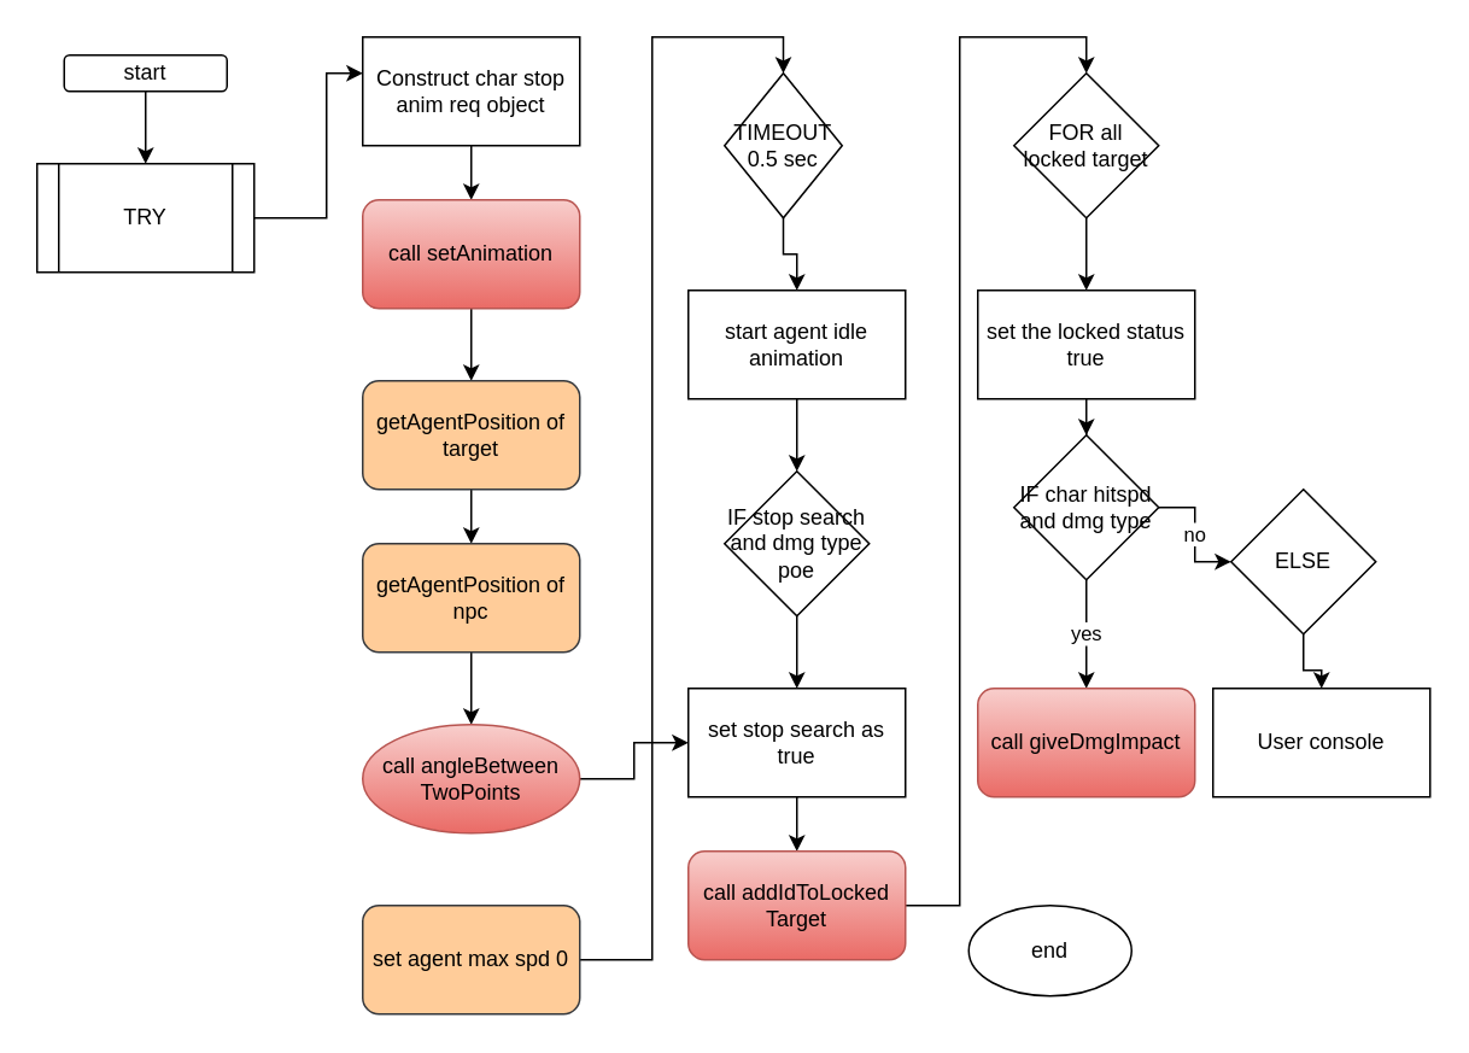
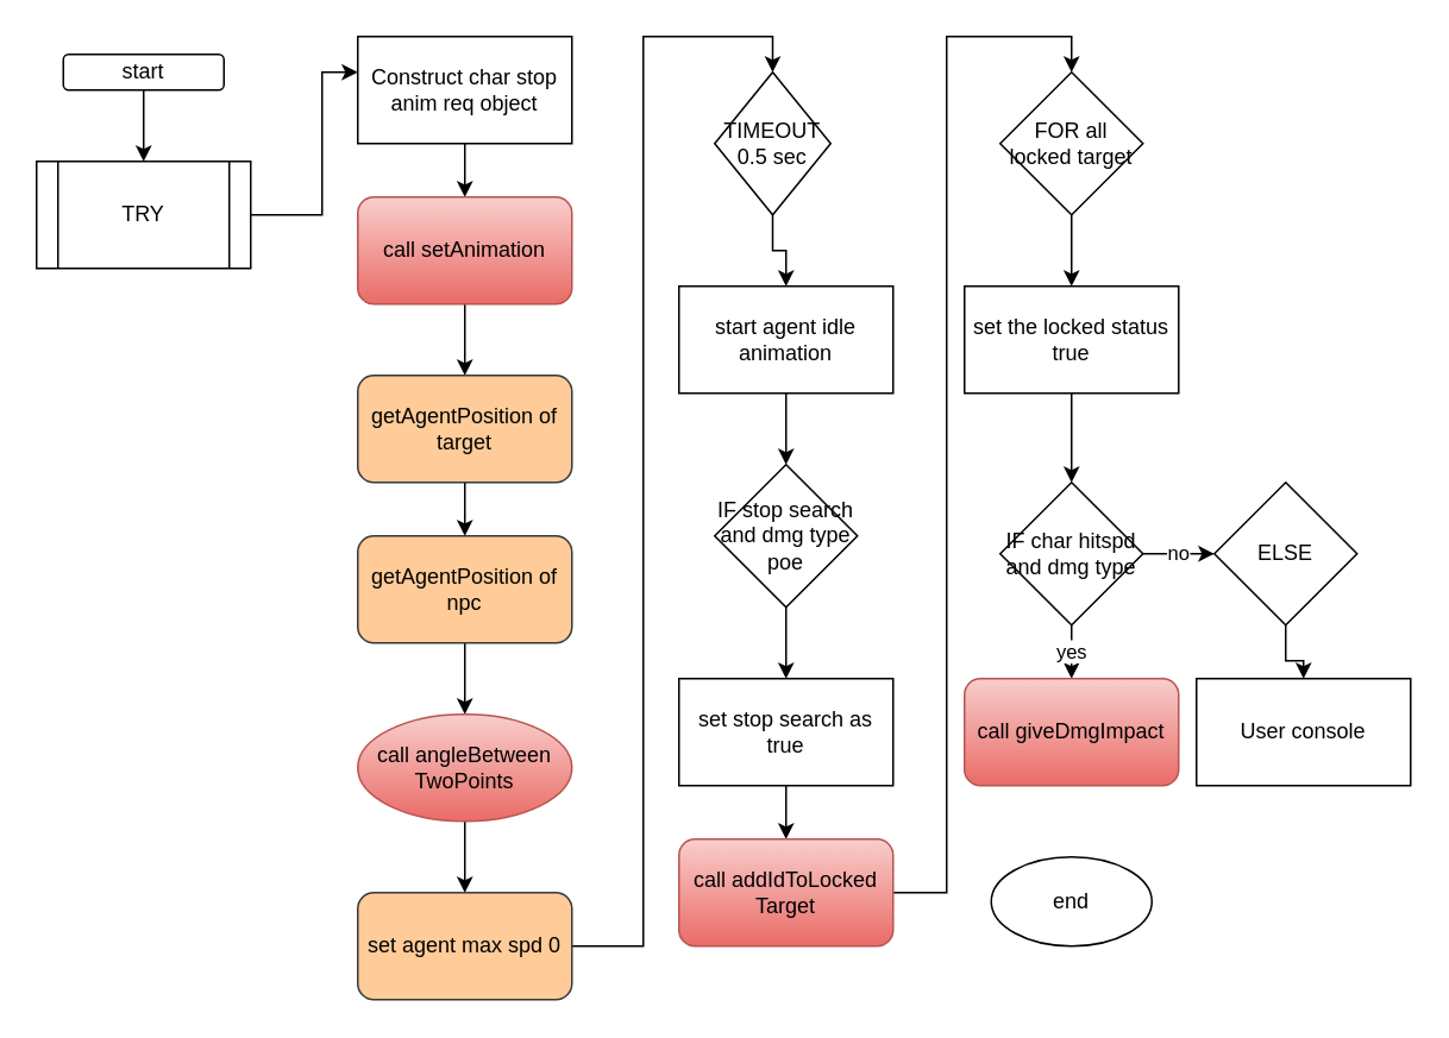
  <mxCell id="0" />
  <mxCell id="1" parent="0" />
  <mxCell id="2" value="" style="edgeStyle=orthogonalEdgeStyle;rounded=0;orthogonalLoop=1;jettySize=auto;html=1;" edge="1" parent="1" source="3" target="5"><mxGeometry relative="1" as="geometry" /></mxCell>
  <mxCell id="3" value="start" style="rounded=1;whiteSpace=wrap;html=1;" vertex="1" parent="1"><mxGeometry x="35" y="30" width="90" height="20" as="geometry" /></mxCell>
  <mxCell id="4" value="" style="edgeStyle=orthogonalEdgeStyle;rounded=0;orthogonalLoop=1;jettySize=auto;html=1;" edge="1" parent="1" source="5" target="7"><mxGeometry relative="1" as="geometry"><Array as="points"><mxPoint x="180" y="120" /><mxPoint x="180" y="40" /></Array></mxGeometry></mxCell>
  <mxCell id="5" value="TRY" style="shape=process;whiteSpace=wrap;html=1;backgroundOutline=1;" vertex="1" parent="1"><mxGeometry x="20" y="90" width="120" height="60" as="geometry" /></mxCell>
  <mxCell id="6" value="" style="edgeStyle=orthogonalEdgeStyle;rounded=0;orthogonalLoop=1;jettySize=auto;html=1;" edge="1" parent="1" source="7" target="9"><mxGeometry relative="1" as="geometry" /></mxCell>
  <mxCell id="7" value="Construct char stop anim req object" style="whiteSpace=wrap;html=1;" vertex="1" parent="1"><mxGeometry x="200" y="20" width="120" height="60" as="geometry" /></mxCell>
  <mxCell id="8" value="" style="edgeStyle=orthogonalEdgeStyle;rounded=0;orthogonalLoop=1;jettySize=auto;html=1;" edge="1" parent="1" source="9" target="11"><mxGeometry relative="1" as="geometry" /></mxCell>
  <mxCell id="9" value="call&amp;nbsp;setAnimation" style="rounded=1;whiteSpace=wrap;html=1;fillColor=#f8cecc;gradientColor=#ea6b66;strokeColor=#b85450;" vertex="1" parent="1"><mxGeometry x="200" y="110" width="120" height="60" as="geometry" /></mxCell>
  <mxCell id="10" value="" style="edgeStyle=orthogonalEdgeStyle;rounded=0;orthogonalLoop=1;jettySize=auto;html=1;" edge="1" parent="1" source="11" target="13"><mxGeometry relative="1" as="geometry" /></mxCell>
  <mxCell id="11" value="getAgentPosition of target" style="rounded=1;whiteSpace=wrap;html=1;fillColor=#ffcc99;strokeColor=#36393d;" vertex="1" parent="1"><mxGeometry x="200" y="210" width="120" height="60" as="geometry" /></mxCell>
  <mxCell id="12" value="" style="edgeStyle=orthogonalEdgeStyle;rounded=0;orthogonalLoop=1;jettySize=auto;html=1;" edge="1" parent="1" source="13" target="15"><mxGeometry relative="1" as="geometry" /></mxCell>
  <mxCell id="13" value="getAgentPosition of npc" style="rounded=1;whiteSpace=wrap;html=1;fillColor=#ffcc99;strokeColor=#36393d;" vertex="1" parent="1"><mxGeometry x="200" y="300" width="120" height="60" as="geometry" /></mxCell>
- <mxCell id="14" value="" style="edgeStyle=orthogonalEdgeStyle;rounded=0;orthogonalLoop=1;jettySize=auto;html=1;" edge="1" parent="1" source="15" target="25"><mxGeometry relative="1" as="geometry" /></mxCell>
+ <mxCell id="14" value="" style="edgeStyle=orthogonalEdgeStyle;rounded=0;orthogonalLoop=1;jettySize=auto;html=1;" edge="1" parent="1" source="15" target="17"><mxGeometry relative="1" as="geometry" /></mxCell>
  <mxCell id="15" value="call&amp;nbsp;angleBetween&lt;br&gt;TwoPoints" style="ellipse;whiteSpace=wrap;html=1;fillColor=#f8cecc;gradientColor=#ea6b66;strokeColor=#b85450;" vertex="1" parent="1"><mxGeometry x="200" y="400" width="120" height="60" as="geometry" /></mxCell>
  <mxCell id="16" style="edgeStyle=orthogonalEdgeStyle;rounded=0;orthogonalLoop=1;jettySize=auto;html=1;entryX=0.5;entryY=0;entryDx=0;entryDy=0;" edge="1" parent="1" source="17" target="19"><mxGeometry relative="1" as="geometry" /></mxCell>
  <mxCell id="17" value="set agent max spd 0" style="rounded=1;whiteSpace=wrap;html=1;fillColor=#ffcc99;strokeColor=#36393d;" vertex="1" parent="1"><mxGeometry x="200" y="500" width="120" height="60" as="geometry" /></mxCell>
  <mxCell id="18" value="" style="edgeStyle=orthogonalEdgeStyle;rounded=0;orthogonalLoop=1;jettySize=auto;html=1;" edge="1" parent="1" source="19" target="21"><mxGeometry relative="1" as="geometry" /></mxCell>
  <mxCell id="19" value="TIMEOUT 0.5 sec" style="rhombus;whiteSpace=wrap;html=1;" vertex="1" parent="1"><mxGeometry x="400" y="40" width="65" height="80" as="geometry" /></mxCell>
  <mxCell id="20" value="" style="edgeStyle=orthogonalEdgeStyle;rounded=0;orthogonalLoop=1;jettySize=auto;html=1;" edge="1" parent="1" source="21" target="23"><mxGeometry relative="1" as="geometry" /></mxCell>
  <mxCell id="21" value="start agent idle animation" style="whiteSpace=wrap;html=1;" vertex="1" parent="1"><mxGeometry x="380" y="160" width="120" height="60" as="geometry" /></mxCell>
  <mxCell id="22" value="" style="edgeStyle=orthogonalEdgeStyle;rounded=0;orthogonalLoop=1;jettySize=auto;html=1;" edge="1" parent="1" source="23" target="25"><mxGeometry relative="1" as="geometry" /></mxCell>
  <mxCell id="23" value="IF stop search and dmg type poe" style="rhombus;whiteSpace=wrap;html=1;" vertex="1" parent="1"><mxGeometry x="400" y="260" width="80" height="80" as="geometry" /></mxCell>
  <mxCell id="24" value="" style="edgeStyle=orthogonalEdgeStyle;rounded=0;orthogonalLoop=1;jettySize=auto;html=1;" edge="1" parent="1" source="25" target="27"><mxGeometry relative="1" as="geometry" /></mxCell>
  <mxCell id="25" value="set stop search as true" style="whiteSpace=wrap;html=1;" vertex="1" parent="1"><mxGeometry x="380" y="380" width="120" height="60" as="geometry" /></mxCell>
  <mxCell id="26" style="edgeStyle=orthogonalEdgeStyle;rounded=0;orthogonalLoop=1;jettySize=auto;html=1;entryX=0.5;entryY=0;entryDx=0;entryDy=0;" edge="1" parent="1" source="27" target="29"><mxGeometry relative="1" as="geometry" /></mxCell>
  <mxCell id="27" value="call&amp;nbsp;addIdToLocked&lt;br&gt;Target" style="rounded=1;whiteSpace=wrap;html=1;fillColor=#f8cecc;gradientColor=#ea6b66;strokeColor=#b85450;" vertex="1" parent="1"><mxGeometry x="380" y="470" width="120" height="60" as="geometry" /></mxCell>
  <mxCell id="28" value="" style="edgeStyle=orthogonalEdgeStyle;rounded=0;orthogonalLoop=1;jettySize=auto;html=1;" edge="1" parent="1" source="29" target="31"><mxGeometry relative="1" as="geometry" /></mxCell>
  <mxCell id="29" value="FOR all locked target" style="rhombus;whiteSpace=wrap;html=1;" vertex="1" parent="1"><mxGeometry x="560" y="40" width="80" height="80" as="geometry" /></mxCell>
  <mxCell id="30" value="" style="edgeStyle=orthogonalEdgeStyle;rounded=0;orthogonalLoop=1;jettySize=auto;html=1;" edge="1" parent="1" source="31" target="34"><mxGeometry relative="1" as="geometry" /></mxCell>
  <mxCell id="31" value="set the locked status true" style="whiteSpace=wrap;html=1;" vertex="1" parent="1"><mxGeometry x="540" y="160" width="120" height="60" as="geometry" /></mxCell>
  <mxCell id="32" value="yes" style="edgeStyle=orthogonalEdgeStyle;rounded=0;orthogonalLoop=1;jettySize=auto;html=1;" edge="1" parent="1" source="34" target="35"><mxGeometry relative="1" as="geometry" /></mxCell>
  <mxCell id="33" value="no" style="edgeStyle=orthogonalEdgeStyle;rounded=0;orthogonalLoop=1;jettySize=auto;html=1;" edge="1" parent="1" source="34" target="37"><mxGeometry relative="1" as="geometry" /></mxCell>
- <mxCell id="34" value="IF char hitspd and dmg type" style="rhombus;whiteSpace=wrap;html=1;" vertex="1" parent="1"><mxGeometry x="560" y="240" width="80" height="80" as="geometry" /></mxCell>
+ <mxCell id="34" value="IF char hitspd and dmg type" style="rhombus;whiteSpace=wrap;html=1;" vertex="1" parent="1"><mxGeometry x="560" y="270" width="80" height="80" as="geometry" /></mxCell>
  <mxCell id="35" value="call&amp;nbsp;giveDmgImpact" style="rounded=1;whiteSpace=wrap;html=1;fillColor=#f8cecc;gradientColor=#ea6b66;strokeColor=#b85450;" vertex="1" parent="1"><mxGeometry x="540" y="380" width="120" height="60" as="geometry" /></mxCell>
  <mxCell id="36" value="" style="edgeStyle=orthogonalEdgeStyle;rounded=0;orthogonalLoop=1;jettySize=auto;html=1;" edge="1" parent="1" source="37" target="38"><mxGeometry relative="1" as="geometry" /></mxCell>
  <mxCell id="37" value="ELSE" style="rhombus;whiteSpace=wrap;html=1;" vertex="1" parent="1"><mxGeometry x="680" y="270" width="80" height="80" as="geometry" /></mxCell>
  <mxCell id="38" value="User console" style="whiteSpace=wrap;html=1;" vertex="1" parent="1"><mxGeometry x="670" y="380" width="120" height="60" as="geometry" /></mxCell>
- <mxCell id="39" value="end" style="ellipse;whiteSpace=wrap;html=1;" vertex="1" parent="1"><mxGeometry x="535" y="500" width="90" height="50" as="geometry" /></mxCell>
+ <mxCell id="39" value="end" style="ellipse;whiteSpace=wrap;html=1;" vertex="1" parent="1"><mxGeometry x="555" y="480" width="90" height="50" as="geometry" /></mxCell>
